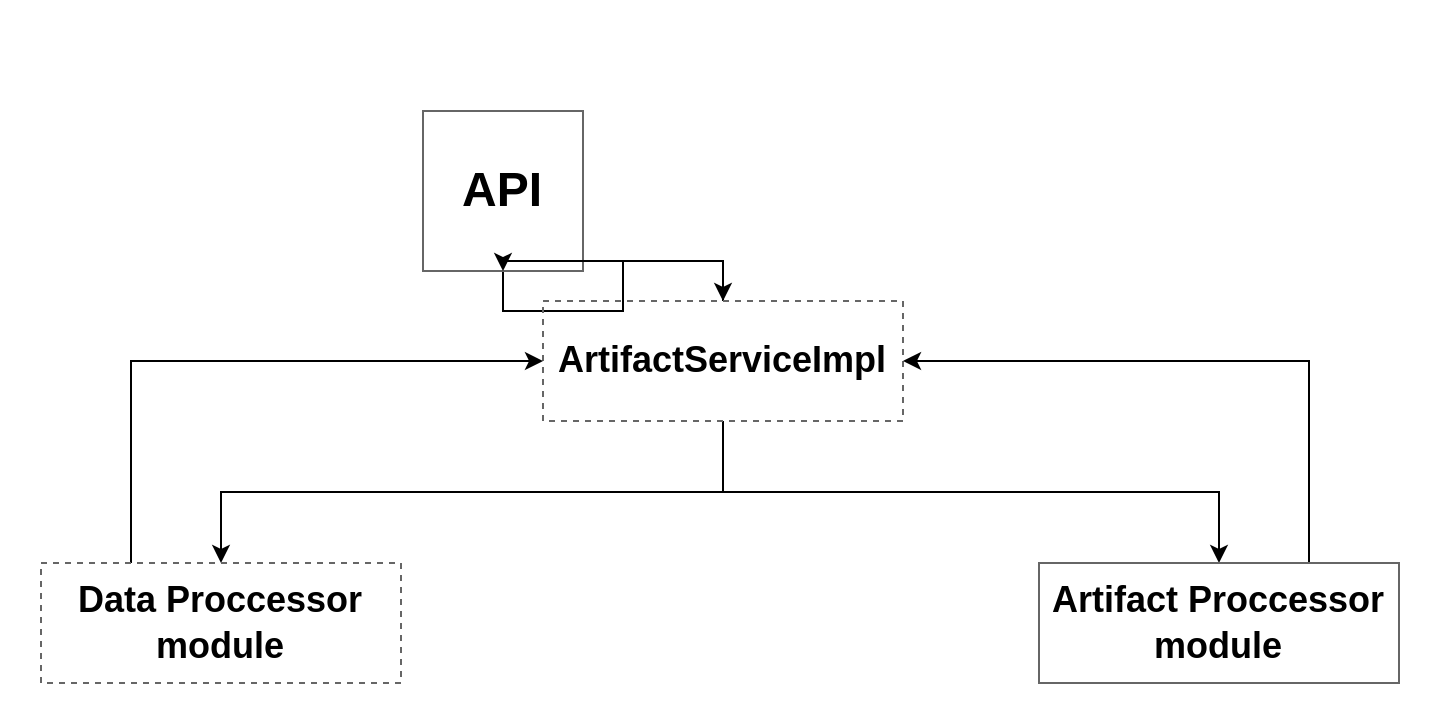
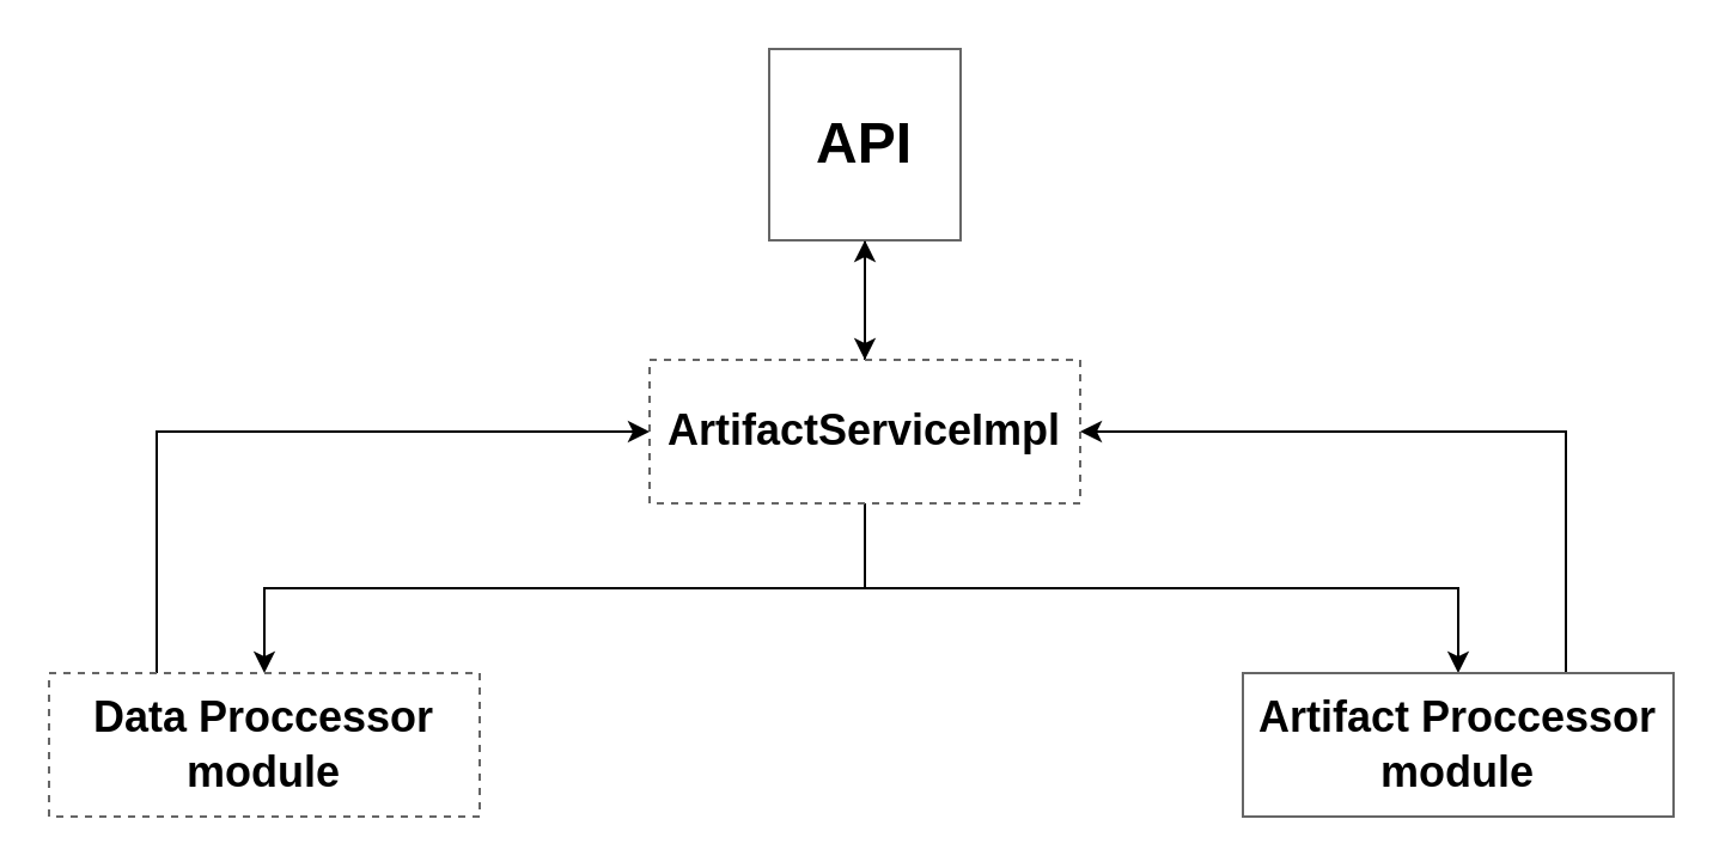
  <mxCell id="0" />
  <mxCell id="1" parent="0" />
  <mxCell id="2" style="edgeStyle=orthogonalEdgeStyle;rounded=0;hachureGap=4;orthogonalLoop=1;jettySize=auto;html=1;entryX=0.5;entryY=0;entryDx=0;entryDy=0;fontFamily=Architects Daughter;fontSource=https%3A%2F%2Ffonts.googleapis.com%2Fcss%3Ffamily%3DArchitects%2BDaughter;strokeColor=#000000;" parent="1" source="3" target="7" edge="1"><mxGeometry relative="1" as="geometry" /></mxCell>
- <mxCell id="3" value="&lt;h1&gt;&lt;font face=&quot;Helvetica&quot;&gt;API&lt;/font&gt;&lt;/h1&gt;" style="whiteSpace=wrap;html=1;aspect=fixed;hachureGap=4;fontFamily=Architects Daughter;fontSource=https%3A%2F%2Ffonts.googleapis.com%2Fcss%3Ffamily%3DArchitects%2BDaughter;fillColor=none;strokeColor=#666666;fontColor=#000000;" parent="1" vertex="1"><mxGeometry x="211" y="55" width="80" height="80" as="geometry" /></mxCell>
+ <mxCell id="3" value="&lt;h1&gt;&lt;font face=&quot;Helvetica&quot;&gt;API&lt;/font&gt;&lt;/h1&gt;" style="whiteSpace=wrap;html=1;aspect=fixed;hachureGap=4;fontFamily=Architects Daughter;fontSource=https%3A%2F%2Ffonts.googleapis.com%2Fcss%3Ffamily%3DArchitects%2BDaughter;fillColor=none;strokeColor=#666666;fontColor=#000000;" parent="1" vertex="1"><mxGeometry x="321" y="20" width="80" height="80" as="geometry" /></mxCell>
  <mxCell id="4" style="edgeStyle=orthogonalEdgeStyle;shape=connector;rounded=0;hachureGap=4;orthogonalLoop=1;jettySize=auto;html=1;exitX=0.5;exitY=0;exitDx=0;exitDy=0;entryX=0.5;entryY=1;entryDx=0;entryDy=0;strokeColor=#000000;align=center;verticalAlign=middle;fontFamily=Architects Daughter;fontSource=https%3A%2F%2Ffonts.googleapis.com%2Fcss%3Ffamily%3DArchitects%2BDaughter;fontSize=11;fontColor=default;labelBackgroundColor=default;endArrow=classic;" parent="1" source="7" target="3" edge="1"><mxGeometry relative="1" as="geometry" /></mxCell>
  <mxCell id="5" style="edgeStyle=orthogonalEdgeStyle;shape=connector;rounded=0;hachureGap=4;orthogonalLoop=1;jettySize=auto;html=1;exitX=0.5;exitY=1;exitDx=0;exitDy=0;strokeColor=#000000;align=center;verticalAlign=middle;fontFamily=Architects Daughter;fontSource=https%3A%2F%2Ffonts.googleapis.com%2Fcss%3Ffamily%3DArchitects%2BDaughter;fontSize=11;fontColor=default;labelBackgroundColor=default;endArrow=classic;" parent="1" source="7" target="9" edge="1"><mxGeometry relative="1" as="geometry"><mxPoint x="361" y="270" as="targetPoint" /></mxGeometry></mxCell>
  <mxCell id="6" style="edgeStyle=orthogonalEdgeStyle;shape=connector;rounded=0;hachureGap=4;orthogonalLoop=1;jettySize=auto;html=1;exitX=0.5;exitY=1;exitDx=0;exitDy=0;entryX=0.5;entryY=0;entryDx=0;entryDy=0;strokeColor=#000000;align=center;verticalAlign=middle;fontFamily=Architects Daughter;fontSource=https%3A%2F%2Ffonts.googleapis.com%2Fcss%3Ffamily%3DArchitects%2BDaughter;fontSize=11;fontColor=default;labelBackgroundColor=default;endArrow=classic;" edge="1" parent="1" source="7" target="11"><mxGeometry relative="1" as="geometry" /></mxCell>
  <mxCell id="7" value="&lt;h2&gt;&lt;div style=&quot;&quot;&gt;&lt;pre style=&quot;&quot;&gt;&lt;font face=&quot;Helvetica&quot; style=&quot;&quot; color=&quot;#000000&quot;&gt;ArtifactServiceImpl&lt;/font&gt;&lt;/pre&gt;&lt;/div&gt;&lt;/h2&gt;" style="rounded=0;whiteSpace=wrap;html=1;hachureGap=4;fontFamily=Architects Daughter;fontSource=https%3A%2F%2Ffonts.googleapis.com%2Fcss%3Ffamily%3DArchitects%2BDaughter;fillColor=none;strokeColor=#666666;fontColor=#333333;dashed=1;" parent="1" vertex="1"><mxGeometry x="271" y="150" width="180" height="60" as="geometry" /></mxCell>
  <mxCell id="8" style="edgeStyle=orthogonalEdgeStyle;shape=connector;rounded=0;hachureGap=4;orthogonalLoop=1;jettySize=auto;html=1;exitX=0.25;exitY=0;exitDx=0;exitDy=0;entryX=0;entryY=0.5;entryDx=0;entryDy=0;strokeColor=#000000;align=center;verticalAlign=middle;fontFamily=Architects Daughter;fontSource=https%3A%2F%2Ffonts.googleapis.com%2Fcss%3Ffamily%3DArchitects%2BDaughter;fontSize=11;fontColor=default;labelBackgroundColor=default;endArrow=classic;" edge="1" parent="1" source="9" target="7"><mxGeometry relative="1" as="geometry" /></mxCell>
  <mxCell id="9" value="&lt;h2&gt;&lt;div style=&quot;&quot;&gt;&lt;pre style=&quot;&quot;&gt;&lt;font face=&quot;Helvetica&quot; style=&quot;&quot; color=&quot;#000000&quot;&gt;Data Proccessor&lt;br/&gt;module&lt;/font&gt;&lt;/pre&gt;&lt;/div&gt;&lt;/h2&gt;" style="rounded=0;whiteSpace=wrap;html=1;hachureGap=4;fontFamily=Architects Daughter;fontSource=https%3A%2F%2Ffonts.googleapis.com%2Fcss%3Ffamily%3DArchitects%2BDaughter;fillColor=none;strokeColor=#666666;fontColor=#333333;dashed=1;" vertex="1" parent="1"><mxGeometry x="20" y="281" width="180" height="60" as="geometry" /></mxCell>
  <mxCell id="10" style="edgeStyle=orthogonalEdgeStyle;shape=connector;rounded=0;hachureGap=4;orthogonalLoop=1;jettySize=auto;html=1;exitX=0.75;exitY=0;exitDx=0;exitDy=0;entryX=1;entryY=0.5;entryDx=0;entryDy=0;strokeColor=#000000;align=center;verticalAlign=middle;fontFamily=Architects Daughter;fontSource=https%3A%2F%2Ffonts.googleapis.com%2Fcss%3Ffamily%3DArchitects%2BDaughter;fontSize=11;fontColor=default;labelBackgroundColor=default;endArrow=classic;" edge="1" parent="1" source="11" target="7"><mxGeometry relative="1" as="geometry" /></mxCell>
  <mxCell id="11" value="&lt;h2&gt;&lt;div style=&quot;&quot;&gt;&lt;pre style=&quot;&quot;&gt;&lt;font face=&quot;Helvetica&quot; style=&quot;&quot; color=&quot;#000000&quot;&gt;Artifact Proccessor&lt;br&gt;module&lt;/font&gt;&lt;/pre&gt;&lt;/div&gt;&lt;/h2&gt;" style="rounded=0;whiteSpace=wrap;html=1;hachureGap=4;fontFamily=Architects Daughter;fontSource=https%3A%2F%2Ffonts.googleapis.com%2Fcss%3Ffamily%3DArchitects%2BDaughter;fillColor=none;strokeColor=#666666;fontColor=#333333;" vertex="1" parent="1"><mxGeometry x="519" y="281" width="180" height="60" as="geometry" /></mxCell>
